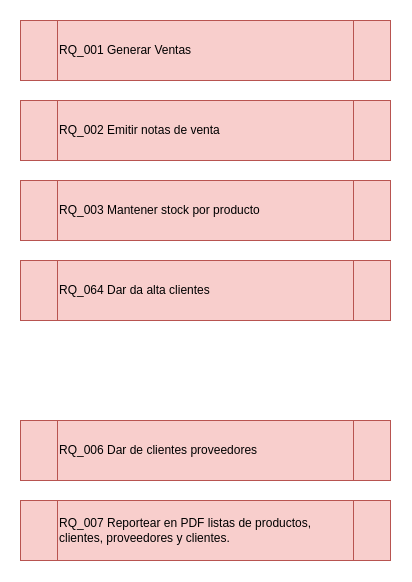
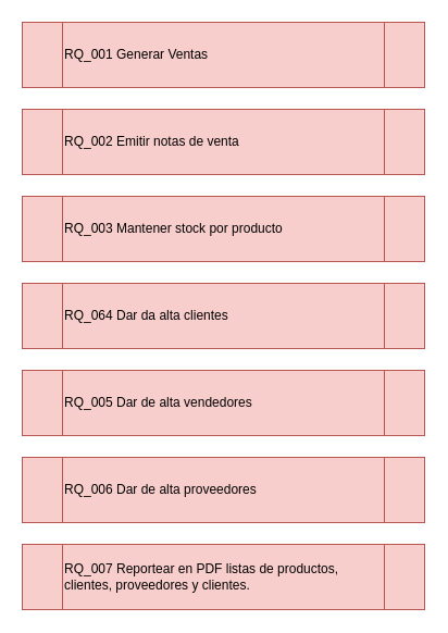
  <mxCell id="0" />
  <mxCell id="1" parent="0" />
  <mxCell id="2" value="RQ_001 Generar Ventas" style="shape=process;whiteSpace=wrap;html=1;backgroundOutline=1;fillColor=#f8cecc;strokeColor=#b85450;align=left;textDirection=ltr;" vertex="1" parent="1"><mxGeometry x="20" y="20" width="370" height="60" as="geometry" /></mxCell>
  <mxCell id="3" value="RQ_002 Emitir notas de venta" style="shape=process;whiteSpace=wrap;html=1;backgroundOutline=1;fillColor=#f8cecc;strokeColor=#b85450;align=left;textDirection=ltr;" vertex="1" parent="1"><mxGeometry x="20" y="100" width="370" height="60" as="geometry" /></mxCell>
  <mxCell id="4" value="RQ_003 Mantener stock por producto" style="shape=process;whiteSpace=wrap;html=1;backgroundOutline=1;fillColor=#f8cecc;strokeColor=#b85450;align=left;textDirection=ltr;" vertex="1" parent="1"><mxGeometry x="20" y="180" width="370" height="60" as="geometry" /></mxCell>
  <mxCell id="5" value="RQ_064 Dar da alta clientes" style="shape=process;whiteSpace=wrap;html=1;backgroundOutline=1;fillColor=#f8cecc;strokeColor=#b85450;align=left;textDirection=ltr;" vertex="1" parent="1"><mxGeometry x="20" y="260" width="370" height="60" as="geometry" /></mxCell>
- <mxCell id="7" value="RQ_006 Dar de clientes proveedores" style="shape=process;whiteSpace=wrap;html=1;backgroundOutline=1;fillColor=#f8cecc;strokeColor=#b85450;align=left;textDirection=ltr;" vertex="1" parent="1"><mxGeometry x="20" y="420" width="370" height="60" as="geometry" /></mxCell>
+ <mxCell id="6" value="RQ_005 Dar de alta vendedores" style="shape=process;whiteSpace=wrap;html=1;backgroundOutline=1;fillColor=#f8cecc;strokeColor=#b85450;align=left;textDirection=ltr;" vertex="1" parent="1"><mxGeometry x="20" y="340" width="370" height="60" as="geometry" /></mxCell>
+ <mxCell id="7" value="RQ_006 Dar de alta proveedores" style="shape=process;whiteSpace=wrap;html=1;backgroundOutline=1;fillColor=#f8cecc;strokeColor=#b85450;align=left;textDirection=ltr;" vertex="1" parent="1"><mxGeometry x="20" y="420" width="370" height="60" as="geometry" /></mxCell>
  <mxCell id="8" value="RQ_007 Reportear en PDF listas de productos, clientes, proveedores y clientes." style="shape=process;whiteSpace=wrap;html=1;backgroundOutline=1;fillColor=#f8cecc;strokeColor=#b85450;align=left;textDirection=ltr;" vertex="1" parent="1"><mxGeometry x="20" y="500" width="370" height="60" as="geometry" /></mxCell>
